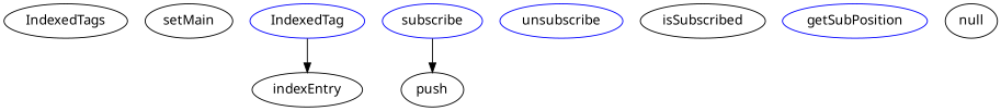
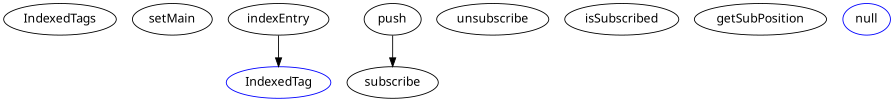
  strict digraph {
    fontname="Noto Sans"
    node [fontname="Noto Sans"]
    edge [fontname="Noto Sans"]
    IndexedTags
    setMain
    IndexedTag [color=blue]
    indexEntry
-   subscribe [color=blue]
+   subscribe
    push
-   unsubscribe [color=blue]
+   unsubscribe
    isSubscribed [color=black]
-   getSubPosition [color=blue]
-   null
-   IndexedTag -> indexEntry
-   subscribe -> push
+   getSubPosition [color=black]
+   null [color=blue]
+   indexEntry -> IndexedTag
+   push -> subscribe
  }
